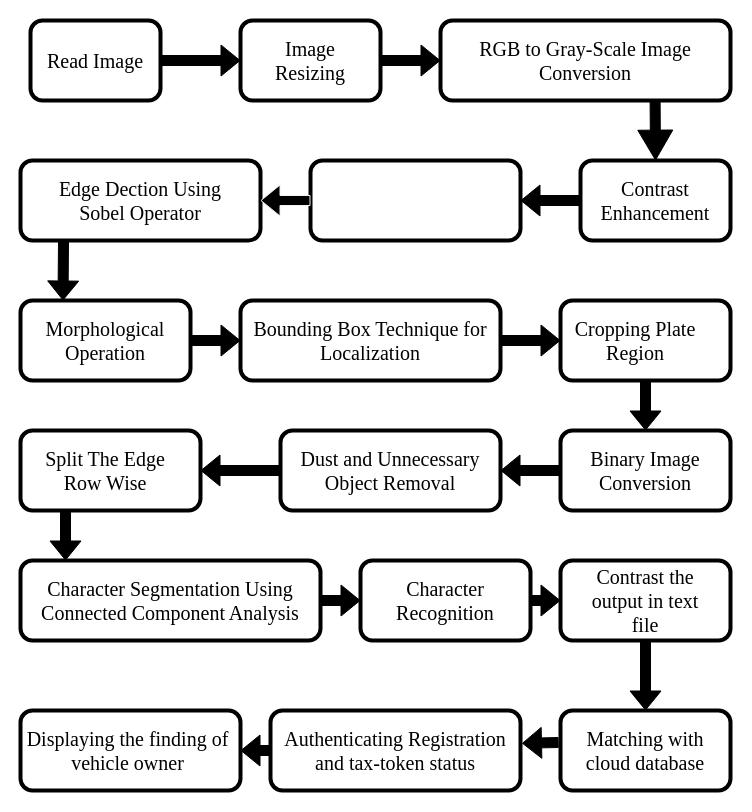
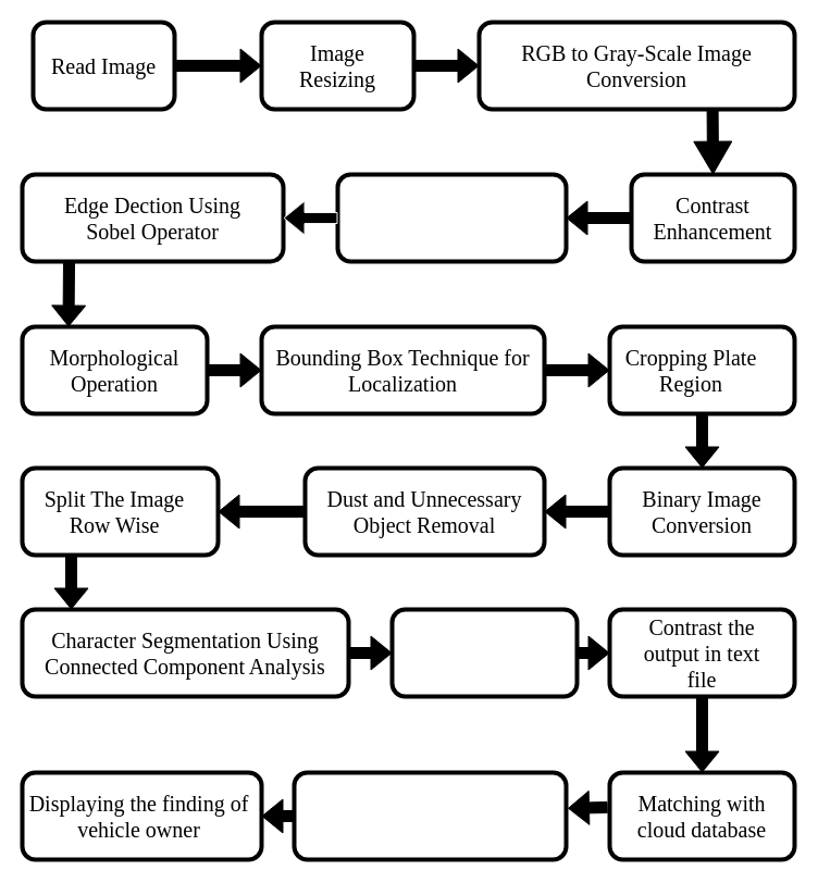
  <mxCell id="0" />
  <mxCell id="1" parent="0" />
  <mxCell id="2" value="" style="rounded=1;whiteSpace=wrap;html=1;fillColor=#FFFFFF;strokeColor=#000000;fontColor=none;labelBackgroundColor=#FFFFFF;strokeWidth=4;" parent="1" vertex="1"><mxGeometry x="30" y="20" width="130" height="80" as="geometry" /></mxCell>
  <mxCell id="3" value="&lt;font face=&quot;Times New Roman&quot; style=&quot;font-size: 20px;&quot;&gt;Read Image&lt;/font&gt;" style="text;html=1;strokeColor=none;fillColor=none;align=center;verticalAlign=middle;whiteSpace=wrap;rounded=0;fontColor=#000000;" parent="1" vertex="1"><mxGeometry x="45" y="30" width="100" height="60" as="geometry" /></mxCell>
  <mxCell id="4" value="" style="rounded=1;whiteSpace=wrap;html=1;fillColor=#FFFFFF;strokeColor=#000000;fontColor=none;labelBackgroundColor=#FFFFFF;strokeWidth=4;" parent="1" vertex="1"><mxGeometry x="240" y="20" width="140" height="80" as="geometry" /></mxCell>
  <mxCell id="5" value="&lt;font face=&quot;Times New Roman&quot; style=&quot;font-size: 20px;&quot;&gt;Image Resizing&lt;/font&gt;" style="text;html=1;strokeColor=none;fillColor=none;align=center;verticalAlign=middle;whiteSpace=wrap;rounded=0;fontColor=#000000;" parent="1" vertex="1"><mxGeometry x="260" y="30" width="100" height="60" as="geometry" /></mxCell>
  <mxCell id="6" value="" style="rounded=1;whiteSpace=wrap;html=1;fillColor=#FFFFFF;strokeColor=#000000;fontColor=none;labelBackgroundColor=#FFFFFF;strokeWidth=4;" parent="1" vertex="1"><mxGeometry x="440" y="20" width="290" height="80" as="geometry" /></mxCell>
  <mxCell id="7" value="&lt;font face=&quot;Times New Roman&quot; style=&quot;font-size: 20px;&quot;&gt;RGB to Gray-Scale Image Conversion&lt;/font&gt;" style="text;html=1;strokeColor=none;fillColor=none;align=center;verticalAlign=middle;whiteSpace=wrap;rounded=0;fontColor=#000000;" parent="1" vertex="1"><mxGeometry x="460" y="30" width="250" height="60" as="geometry" /></mxCell>
  <mxCell id="8" value="" style="rounded=1;whiteSpace=wrap;html=1;fillColor=#FFFFFF;strokeColor=#000000;fontColor=none;labelBackgroundColor=#FFFFFF;strokeWidth=4;" parent="1" vertex="1"><mxGeometry x="580" y="160" width="150" height="80" as="geometry" /></mxCell>
  <mxCell id="9" value="&lt;font face=&quot;Times New Roman&quot; style=&quot;font-size: 20px;&quot;&gt;Contrast Enhancement&lt;/font&gt;" style="text;html=1;strokeColor=none;fillColor=none;align=center;verticalAlign=middle;whiteSpace=wrap;rounded=0;fontColor=#000000;" parent="1" vertex="1"><mxGeometry x="605" y="170" width="100" height="60" as="geometry" /></mxCell>
  <mxCell id="10" value="" style="rounded=1;whiteSpace=wrap;html=1;fillColor=#FFFFFF;strokeColor=#000000;fontColor=none;labelBackgroundColor=#FFFFFF;strokeWidth=4;" parent="1" vertex="1"><mxGeometry x="310" y="160" width="210" height="80" as="geometry" /></mxCell>
  <mxCell id="11" value="" style="rounded=1;html=1;fontColor=none;labelBackgroundColor=#FFFFFF;noLabel=1;fillColor=#FFFFFF;strokeColor=#000000;strokeWidth=4;" parent="1" vertex="1"><mxGeometry x="20" y="160" width="240" height="80" as="geometry" /></mxCell>
  <mxCell id="12" value="&lt;font face=&quot;Times New Roman&quot; style=&quot;font-size: 20px;&quot;&gt;Edge Dection Using Sobel Operator&lt;/font&gt;" style="text;html=1;strokeColor=none;fillColor=none;align=center;verticalAlign=middle;whiteSpace=wrap;rounded=0;fontColor=#000000;" parent="1" vertex="1"><mxGeometry x="50" y="170" width="180" height="60" as="geometry" /></mxCell>
  <mxCell id="13" value="" style="rounded=1;whiteSpace=wrap;html=1;fillColor=#FFFFFF;strokeColor=#000000;fontColor=none;labelBackgroundColor=#FFFFFF;strokeWidth=4;" parent="1" vertex="1"><mxGeometry x="20" y="300" width="170" height="80" as="geometry" /></mxCell>
  <mxCell id="14" value="&lt;font face=&quot;Times New Roman&quot; style=&quot;font-size: 20px;&quot;&gt;Morphological Operation&lt;/font&gt;" style="text;html=1;strokeColor=none;fillColor=none;align=center;verticalAlign=middle;whiteSpace=wrap;rounded=0;fontColor=#000000;" parent="1" vertex="1"><mxGeometry x="40" y="310" width="130" height="60" as="geometry" /></mxCell>
  <mxCell id="15" value="" style="rounded=1;whiteSpace=wrap;html=1;fillColor=#FFFFFF;strokeColor=#000000;fontColor=none;labelBackgroundColor=#FFFFFF;strokeWidth=4;" parent="1" vertex="1"><mxGeometry x="240" y="300" width="260" height="80" as="geometry" /></mxCell>
  <mxCell id="16" value="&lt;font face=&quot;Times New Roman&quot; style=&quot;font-size: 20px;&quot;&gt;Bounding Box Technique for Localization&lt;/font&gt;" style="text;html=1;strokeColor=none;fillColor=none;align=center;verticalAlign=middle;whiteSpace=wrap;rounded=0;fontColor=#000000;" parent="1" vertex="1"><mxGeometry x="250" y="310" width="240" height="60" as="geometry" /></mxCell>
  <mxCell id="17" value="" style="rounded=1;whiteSpace=wrap;html=1;fillColor=#FFFFFF;strokeColor=#000000;fontColor=none;labelBackgroundColor=#FFFFFF;strokeWidth=4;" parent="1" vertex="1"><mxGeometry x="560" y="300" width="170" height="80" as="geometry" /></mxCell>
  <mxCell id="18" value="&lt;font face=&quot;Times New Roman&quot; style=&quot;font-size: 20px;&quot;&gt;Cropping Plate Region&lt;/font&gt;" style="text;html=1;strokeColor=none;fillColor=none;align=center;verticalAlign=middle;whiteSpace=wrap;rounded=0;fontColor=#000000;" parent="1" vertex="1"><mxGeometry x="570" y="310" width="130" height="60" as="geometry" /></mxCell>
  <mxCell id="19" value="" style="rounded=1;whiteSpace=wrap;html=1;fillColor=#FFFFFF;strokeColor=#000000;fontColor=none;labelBackgroundColor=#FFFFFF;strokeWidth=4;" parent="1" vertex="1"><mxGeometry x="560" y="430" width="170" height="80" as="geometry" /></mxCell>
  <mxCell id="20" value="&lt;font face=&quot;Times New Roman&quot; style=&quot;font-size: 20px;&quot;&gt;Binary Image Conversion&lt;/font&gt;" style="text;html=1;strokeColor=none;fillColor=none;align=center;verticalAlign=middle;whiteSpace=wrap;rounded=0;fontColor=#000000;" parent="1" vertex="1"><mxGeometry x="580" y="440" width="130" height="60" as="geometry" /></mxCell>
  <mxCell id="21" value="" style="rounded=1;whiteSpace=wrap;html=1;fillColor=#FFFFFF;strokeColor=#000000;fontColor=none;labelBackgroundColor=#FFFFFF;strokeWidth=4;" parent="1" vertex="1"><mxGeometry x="280" y="430" width="220" height="80" as="geometry" /></mxCell>
  <mxCell id="22" value="&lt;font face=&quot;Times New Roman&quot; style=&quot;font-size: 20px;&quot;&gt;Dust and Unnecessary Object Removal&lt;/font&gt;" style="text;html=1;strokeColor=none;fillColor=none;align=center;verticalAlign=middle;whiteSpace=wrap;rounded=0;fontColor=#000000;" parent="1" vertex="1"><mxGeometry x="290" y="440" width="200" height="60" as="geometry" /></mxCell>
  <mxCell id="23" value="" style="rounded=1;whiteSpace=wrap;html=1;fillColor=#FFFFFF;strokeColor=#000000;fontColor=none;labelBackgroundColor=#FFFFFF;strokeWidth=4;" parent="1" vertex="1"><mxGeometry x="20" y="430" width="180" height="80" as="geometry" /></mxCell>
- <mxCell id="24" value="&lt;font face=&quot;Times New Roman&quot; style=&quot;font-size: 20px;&quot;&gt;Split The Edge Row Wise&lt;/font&gt;" style="text;html=1;strokeColor=none;fillColor=none;align=center;verticalAlign=middle;whiteSpace=wrap;rounded=0;fontColor=#000000;" parent="1" vertex="1"><mxGeometry x="35" y="440" width="140" height="60" as="geometry" /></mxCell>
+ <mxCell id="24" value="&lt;font face=&quot;Times New Roman&quot; style=&quot;font-size: 20px;&quot;&gt;Split The Image Row Wise&lt;/font&gt;" style="text;html=1;strokeColor=none;fillColor=none;align=center;verticalAlign=middle;whiteSpace=wrap;rounded=0;fontColor=#000000;" parent="1" vertex="1"><mxGeometry x="35" y="440" width="140" height="60" as="geometry" /></mxCell>
  <mxCell id="25" value="" style="rounded=1;whiteSpace=wrap;html=1;fillColor=#FFFFFF;strokeColor=#000000;fontColor=none;labelBackgroundColor=#FFFFFF;strokeWidth=4;" parent="1" vertex="1"><mxGeometry x="20" y="560" width="300" height="80" as="geometry" /></mxCell>
  <mxCell id="26" value="&lt;font face=&quot;Times New Roman&quot; style=&quot;font-size: 20px;&quot;&gt;Character Segmentation Using Connected Component Analysis&lt;/font&gt;" style="text;html=1;strokeColor=none;fillColor=none;align=center;verticalAlign=middle;whiteSpace=wrap;rounded=0;fontColor=#000000;" parent="1" vertex="1"><mxGeometry x="20" y="570" width="300" height="60" as="geometry" /></mxCell>
  <mxCell id="27" value="" style="shape=flexArrow;endArrow=classic;html=1;rounded=0;exitX=1;exitY=0.5;exitDx=0;exitDy=0;entryX=0;entryY=0.5;entryDx=0;entryDy=0;fillColor=#000000;" parent="1" source="2" target="4" edge="1"><mxGeometry width="50" height="50" relative="1" as="geometry"><mxPoint x="175" y="80" as="sourcePoint" /><mxPoint x="225" y="30" as="targetPoint" /></mxGeometry></mxCell>
  <mxCell id="28" value="" style="shape=flexArrow;endArrow=classic;html=1;rounded=0;exitX=1;exitY=0.5;exitDx=0;exitDy=0;entryX=0;entryY=0.5;entryDx=0;entryDy=0;fillColor=#000000;" parent="1" source="4" target="6" edge="1"><mxGeometry width="50" height="50" relative="1" as="geometry"><mxPoint x="170" y="70" as="sourcePoint" /><mxPoint x="250" y="70" as="targetPoint" /></mxGeometry></mxCell>
  <mxCell id="29" value="" style="shape=flexArrow;endArrow=classic;html=1;rounded=0;fillColor=#000000;endWidth=24;endSize=9.62;entryX=0.5;entryY=0;entryDx=0;entryDy=0;exitX=0.74;exitY=1.002;exitDx=0;exitDy=0;exitPerimeter=0;" parent="1" source="6" target="8" edge="1"><mxGeometry width="50" height="50" relative="1" as="geometry"><mxPoint x="660" y="100" as="sourcePoint" /><mxPoint x="650" y="160" as="targetPoint" /></mxGeometry></mxCell>
  <mxCell id="30" value="" style="shape=flexArrow;endArrow=classic;html=1;rounded=0;exitX=0;exitY=0.5;exitDx=0;exitDy=0;entryX=1;entryY=0.5;entryDx=0;entryDy=0;fillColor=#000000;" parent="1" source="8" target="10" edge="1"><mxGeometry width="50" height="50" relative="1" as="geometry"><mxPoint x="190" y="90" as="sourcePoint" /><mxPoint x="270" y="90" as="targetPoint" /></mxGeometry></mxCell>
  <mxCell id="31" value="" style="shape=flexArrow;endArrow=classic;html=1;rounded=0;entryX=1;entryY=0.5;entryDx=0;entryDy=0;exitX=0;exitY=0.5;exitDx=0;exitDy=0;strokeColor=#F0F0F0;fillColor=#000000;" parent="1" source="10" target="11" edge="1"><mxGeometry width="50" height="50" relative="1" as="geometry"><mxPoint x="300" y="200" as="sourcePoint" /><mxPoint x="280" y="100" as="targetPoint" /></mxGeometry></mxCell>
  <mxCell id="32" value="" style="shape=flexArrow;endArrow=classic;html=1;rounded=0;exitX=1;exitY=0.5;exitDx=0;exitDy=0;entryX=0;entryY=0.5;entryDx=0;entryDy=0;fillColor=#000000;" parent="1" source="13" target="15" edge="1"><mxGeometry width="50" height="50" relative="1" as="geometry"><mxPoint x="210" y="110" as="sourcePoint" /><mxPoint x="290" y="110" as="targetPoint" /></mxGeometry></mxCell>
  <mxCell id="33" value="" style="shape=flexArrow;endArrow=classic;html=1;rounded=0;entryX=0.25;entryY=0;entryDx=0;entryDy=0;fillColor=#000000;" parent="1" target="13" edge="1"><mxGeometry width="50" height="50" relative="1" as="geometry"><mxPoint x="63" y="240" as="sourcePoint" /><mxPoint x="300" y="120" as="targetPoint" /></mxGeometry></mxCell>
  <mxCell id="34" value="" style="shape=flexArrow;endArrow=classic;html=1;rounded=0;exitX=1;exitY=0.5;exitDx=0;exitDy=0;fillColor=#000000;" parent="1" source="15" target="17" edge="1"><mxGeometry width="50" height="50" relative="1" as="geometry"><mxPoint x="230" y="130" as="sourcePoint" /><mxPoint x="310" y="130" as="targetPoint" /></mxGeometry></mxCell>
  <mxCell id="35" value="" style="shape=flexArrow;endArrow=classic;html=1;rounded=0;exitX=0;exitY=0.5;exitDx=0;exitDy=0;entryX=1;entryY=0.5;entryDx=0;entryDy=0;fillColor=#000000;" parent="1" source="19" target="21" edge="1"><mxGeometry width="50" height="50" relative="1" as="geometry"><mxPoint x="430" y="620" as="sourcePoint" /><mxPoint x="510" y="620" as="targetPoint" /></mxGeometry></mxCell>
  <mxCell id="36" value="" style="shape=flexArrow;endArrow=classic;html=1;rounded=0;exitX=0.5;exitY=1;exitDx=0;exitDy=0;entryX=0.5;entryY=0;entryDx=0;entryDy=0;fillColor=#000000;" parent="1" source="17" target="19" edge="1"><mxGeometry width="50" height="50" relative="1" as="geometry"><mxPoint x="250" y="150" as="sourcePoint" /><mxPoint x="330" y="150" as="targetPoint" /></mxGeometry></mxCell>
  <mxCell id="37" value="" style="shape=flexArrow;endArrow=classic;html=1;rounded=0;exitX=0;exitY=0.5;exitDx=0;exitDy=0;entryX=1;entryY=0.5;entryDx=0;entryDy=0;fillColor=#000000;" parent="1" source="21" target="23" edge="1"><mxGeometry width="50" height="50" relative="1" as="geometry"><mxPoint x="260" y="160" as="sourcePoint" /><mxPoint x="340" y="160" as="targetPoint" /></mxGeometry></mxCell>
  <mxCell id="38" value="" style="shape=flexArrow;endArrow=classic;html=1;rounded=0;exitX=0.25;exitY=1;exitDx=0;exitDy=0;fillColor=#000000;" parent="1" source="23" edge="1"><mxGeometry width="50" height="50" relative="1" as="geometry"><mxPoint x="270" y="170" as="sourcePoint" /><mxPoint x="65" y="560" as="targetPoint" /></mxGeometry></mxCell>
  <mxCell id="39" value="" style="rounded=1;whiteSpace=wrap;html=1;fillColor=#FFFFFF;strokeColor=#000000;fontColor=none;labelBackgroundColor=#FFFFFF;strokeWidth=4;" vertex="1" parent="1"><mxGeometry x="360" y="560" width="170" height="80" as="geometry" /></mxCell>
- <mxCell id="40" value="&lt;font face=&quot;Times New Roman&quot; style=&quot;font-size: 20px;&quot;&gt;Character Recognition&lt;/font&gt;" style="text;html=1;strokeColor=none;fillColor=none;align=center;verticalAlign=middle;whiteSpace=wrap;rounded=0;fontColor=#000000;" vertex="1" parent="1"><mxGeometry x="380" y="570" width="130" height="60" as="geometry" /></mxCell>
  <mxCell id="41" value="" style="rounded=1;whiteSpace=wrap;html=1;fillColor=#FFFFFF;strokeColor=#000000;fontColor=none;labelBackgroundColor=#FFFFFF;strokeWidth=4;" vertex="1" parent="1"><mxGeometry x="560" y="560" width="170" height="80" as="geometry" /></mxCell>
  <mxCell id="42" value="&lt;font face=&quot;Times New Roman&quot; style=&quot;font-size: 20px;&quot;&gt;Contrast the output in text file&lt;/font&gt;" style="text;html=1;strokeColor=none;fillColor=none;align=center;verticalAlign=middle;whiteSpace=wrap;rounded=0;fontColor=#000000;" vertex="1" parent="1"><mxGeometry x="580" y="570" width="130" height="60" as="geometry" /></mxCell>
  <mxCell id="43" value="" style="rounded=1;whiteSpace=wrap;html=1;fillColor=#FFFFFF;strokeColor=#000000;fontColor=none;labelBackgroundColor=#FFFFFF;strokeWidth=4;" vertex="1" parent="1"><mxGeometry x="560" y="710" width="170" height="80" as="geometry" /></mxCell>
  <mxCell id="44" value="&lt;font face=&quot;Times New Roman&quot; style=&quot;font-size: 20px;&quot;&gt;Matching with cloud database&lt;/font&gt;" style="text;html=1;strokeColor=none;fillColor=none;align=center;verticalAlign=middle;whiteSpace=wrap;rounded=0;fontColor=#000000;" vertex="1" parent="1"><mxGeometry x="580" y="720" width="130" height="60" as="geometry" /></mxCell>
  <mxCell id="45" value="" style="rounded=1;whiteSpace=wrap;html=1;fillColor=#FFFFFF;strokeColor=#000000;fontColor=none;labelBackgroundColor=#FFFFFF;strokeWidth=4;" vertex="1" parent="1"><mxGeometry x="270" y="710" width="250" height="80" as="geometry" /></mxCell>
- <mxCell id="46" value="&lt;font face=&quot;Times New Roman&quot; style=&quot;font-size: 20px;&quot;&gt;Authenticating Registration and tax-token status&lt;/font&gt;" style="text;html=1;strokeColor=none;fillColor=none;align=center;verticalAlign=middle;whiteSpace=wrap;rounded=0;fontColor=#000000;" vertex="1" parent="1"><mxGeometry x="280" y="720" width="230" height="60" as="geometry" /></mxCell>
  <mxCell id="47" value="" style="rounded=1;whiteSpace=wrap;html=1;fillColor=#FFFFFF;strokeColor=#000000;fontColor=none;labelBackgroundColor=#FFFFFF;strokeWidth=4;" vertex="1" parent="1"><mxGeometry x="20" y="710" width="220" height="80" as="geometry" /></mxCell>
  <mxCell id="48" value="&lt;font face=&quot;Times New Roman&quot; style=&quot;font-size: 20px;&quot;&gt;Displaying the finding of vehicle owner&lt;/font&gt;" style="text;html=1;strokeColor=none;fillColor=none;align=center;verticalAlign=middle;whiteSpace=wrap;rounded=0;fontColor=#000000;" vertex="1" parent="1"><mxGeometry x="25" y="720" width="205" height="60" as="geometry" /></mxCell>
  <mxCell id="49" value="" style="shape=flexArrow;endArrow=classic;html=1;rounded=0;exitX=1;exitY=0.5;exitDx=0;exitDy=0;fillColor=#000000;entryX=0;entryY=0.5;entryDx=0;entryDy=0;" edge="1" parent="1" source="26" target="39"><mxGeometry width="50" height="50" relative="1" as="geometry"><mxPoint x="75" y="520" as="sourcePoint" /><mxPoint x="75" y="570" as="targetPoint" /></mxGeometry></mxCell>
  <mxCell id="50" value="" style="shape=flexArrow;endArrow=classic;html=1;rounded=0;exitX=1;exitY=0.5;exitDx=0;exitDy=0;fillColor=#000000;" edge="1" parent="1" source="39" target="41"><mxGeometry width="50" height="50" relative="1" as="geometry"><mxPoint x="85" y="530" as="sourcePoint" /><mxPoint x="85" y="580" as="targetPoint" /></mxGeometry></mxCell>
  <mxCell id="51" value="" style="shape=flexArrow;endArrow=classic;html=1;rounded=0;exitX=0.5;exitY=1;exitDx=0;exitDy=0;fillColor=#000000;entryX=0.5;entryY=0;entryDx=0;entryDy=0;" edge="1" parent="1" source="41" target="43"><mxGeometry width="50" height="50" relative="1" as="geometry"><mxPoint x="95" y="540" as="sourcePoint" /><mxPoint x="95" y="590" as="targetPoint" /></mxGeometry></mxCell>
  <mxCell id="52" value="" style="shape=flexArrow;endArrow=classic;html=1;rounded=0;exitX=0;exitY=0.5;exitDx=0;exitDy=0;fillColor=#000000;entryX=1;entryY=0.5;entryDx=0;entryDy=0;" edge="1" parent="1" source="45" target="47"><mxGeometry width="50" height="50" relative="1" as="geometry"><mxPoint x="105" y="550" as="sourcePoint" /><mxPoint x="240" y="757" as="targetPoint" /></mxGeometry></mxCell>
  <mxCell id="53" value="" style="shape=flexArrow;endArrow=classic;html=1;rounded=0;exitX=-0.011;exitY=0.4;exitDx=0;exitDy=0;fillColor=#000000;exitPerimeter=0;entryX=1.006;entryY=0.41;entryDx=0;entryDy=0;entryPerimeter=0;" edge="1" parent="1" source="43" target="45"><mxGeometry width="50" height="50" relative="1" as="geometry"><mxPoint x="115" y="560" as="sourcePoint" /><mxPoint x="115" y="610" as="targetPoint" /></mxGeometry></mxCell>
